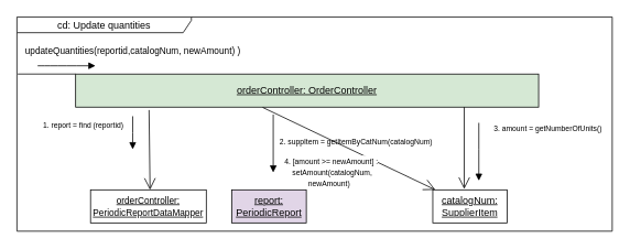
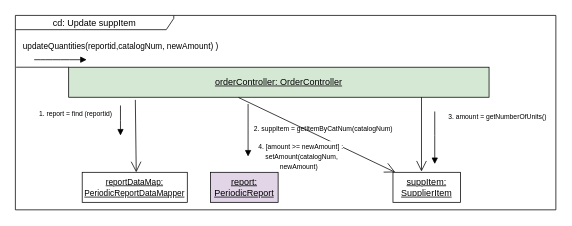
  <mxCell id="0" />
  <mxCell id="1" parent="0" />
- <mxCell id="2" value="cd: Update quantities" style="shape=umlFrame;whiteSpace=wrap;html=1;pointerEvents=0;width=211;height=19;" vertex="1" parent="1"><mxGeometry x="20" y="20" width="720" height="259" as="geometry" /></mxCell>
+ <mxCell id="2" value="cd: Update suppItem" style="shape=umlFrame;whiteSpace=wrap;html=1;pointerEvents=0;width=211;height=19;" vertex="1" parent="1"><mxGeometry x="20" y="20" width="720" height="259" as="geometry" /></mxCell>
  <mxCell id="3" style="edgeStyle=none;rounded=0;orthogonalLoop=1;jettySize=auto;html=1;endArrow=none;endFill=0;entryX=0;entryY=0;entryDx=0;entryDy=0;" edge="1" parent="1" target="4"><mxGeometry relative="1" as="geometry"><mxPoint x="21" y="89" as="sourcePoint" /></mxGeometry></mxCell>
  <mxCell id="4" value="&lt;u&gt;orderController: OrderController&lt;/u&gt;" style="html=1;whiteSpace=wrap;fillColor=#d5e8d4;" vertex="1" parent="1"><mxGeometry x="91" y="89" width="560" height="40" as="geometry" /></mxCell>
  <mxCell id="5" value="updateQuantities(reportid,catalogNum, newAmount) )" style="html=1;verticalAlign=bottom;endArrow=block;edgeStyle=orthogonalEdgeStyle;elbow=vertical;strokeColor=default;curved=1;shadow=0;" edge="1" parent="1"><mxGeometry x="1" y="46" width="80" relative="1" as="geometry"><mxPoint x="45" y="79" as="sourcePoint" /><mxPoint x="115" y="79" as="targetPoint" /><mxPoint x="45" y="37" as="offset" /></mxGeometry></mxCell>
  <mxCell id="6" value="&lt;u&gt;report: PeriodicReport&lt;/u&gt;" style="html=1;whiteSpace=wrap;fillColor=#e1d5e7;" vertex="1" parent="1"><mxGeometry x="280" y="229" width="90" height="40" as="geometry" /></mxCell>
  <mxCell id="7" value="&lt;font style=&quot;font-size: 9px;&quot;&gt;2. suppItem = getItemByCatNum(catalogNum)&lt;br&gt;&lt;/font&gt;" style="html=1;verticalAlign=bottom;endArrow=block;edgeStyle=elbowEdgeStyle;elbow=vertical;curved=0;rounded=0;" edge="1" parent="1"><mxGeometry x="0.2" y="100" width="80" relative="1" as="geometry"><mxPoint x="330" y="138" as="sourcePoint" /><mxPoint x="330" y="208" as="targetPoint" /><mxPoint as="offset" /><Array as="points"><mxPoint x="330" y="170" /></Array></mxGeometry></mxCell>
  <mxCell id="8" value="" style="endArrow=open;endFill=1;endSize=12;html=1;rounded=0;exitX=0.404;exitY=1.009;exitDx=0;exitDy=0;exitPerimeter=0;" edge="1" parent="1" source="4" target="12"><mxGeometry width="160" relative="1" as="geometry"><mxPoint x="393" y="129" as="sourcePoint" /><mxPoint x="521" y="279" as="targetPoint" /></mxGeometry></mxCell>
- <mxCell id="9" value="&lt;u&gt;&lt;font style=&quot;font-size: 11px;&quot;&gt;orderController: PeriodicReportDataMapper&lt;/font&gt;&lt;/u&gt;" style="html=1;whiteSpace=wrap;" vertex="1" parent="1"><mxGeometry x="109" y="229" width="140" height="40" as="geometry" /></mxCell>
+ <mxCell id="9" value="&lt;u&gt;&lt;font style=&quot;font-size: 11px;&quot;&gt;reportDataMap: PeriodicReportDataMapper&lt;/font&gt;&lt;/u&gt;" style="html=1;whiteSpace=wrap;" vertex="1" parent="1"><mxGeometry x="109" y="229" width="140" height="40" as="geometry" /></mxCell>
  <mxCell id="10" value="&lt;font style=&quot;font-size: 9px;&quot;&gt;1. report = find (reportid)&lt;br&gt;&lt;/font&gt;" style="html=1;verticalAlign=bottom;endArrow=block;edgeStyle=elbowEdgeStyle;elbow=vertical;curved=0;rounded=0;" edge="1" parent="1"><mxGeometry y="-60" width="80" relative="1" as="geometry"><mxPoint x="160" y="140" as="sourcePoint" /><mxPoint x="160" y="180" as="targetPoint" /><mxPoint as="offset" /></mxGeometry></mxCell>
  <mxCell id="11" value="" style="endArrow=open;endFill=1;endSize=12;html=1;rounded=0;exitX=0.305;exitY=1.088;exitDx=0;exitDy=0;entryX=0.444;entryY=0.021;entryDx=0;entryDy=0;entryPerimeter=0;exitPerimeter=0;" edge="1" parent="1"><mxGeometry width="160" relative="1" as="geometry"><mxPoint x="179.8" y="132.52" as="sourcePoint" /><mxPoint x="181" y="229" as="targetPoint" /></mxGeometry></mxCell>
- <mxCell id="12" value="&lt;u&gt;catalogNum: SupplierItem&lt;/u&gt;" style="html=1;whiteSpace=wrap;" vertex="1" parent="1"><mxGeometry x="523" y="229" width="90" height="40" as="geometry" /></mxCell>
+ <mxCell id="12" value="&lt;u&gt;suppItem: SupplierItem&lt;/u&gt;" style="html=1;whiteSpace=wrap;" vertex="1" parent="1"><mxGeometry x="523" y="229" width="90" height="40" as="geometry" /></mxCell>
  <mxCell id="13" value="" style="endArrow=open;endFill=1;endSize=12;html=1;rounded=0;entryX=0.415;entryY=-0.019;entryDx=0;entryDy=0;entryPerimeter=0;exitX=0.404;exitY=1.009;exitDx=0;exitDy=0;exitPerimeter=0;" edge="1" parent="1"><mxGeometry width="160" relative="1" as="geometry"><mxPoint x="561" y="129" as="sourcePoint" /><mxPoint x="561" y="228" as="targetPoint" /></mxGeometry></mxCell>
  <mxCell id="14" value="&lt;font style=&quot;font-size: 9px;&quot;&gt;4. [amount &amp;gt;= newAmount] :&lt;br&gt;&amp;nbsp;setAmount(catalogNum,&lt;br&gt;newAmount)&amp;nbsp;&amp;nbsp;&lt;br&gt;&lt;/font&gt;" style="html=1;verticalAlign=bottom;endArrow=block;edgeStyle=elbowEdgeStyle;elbow=vertical;curved=0;rounded=0;" edge="1" parent="1"><mxGeometry x="1" y="-179" width="80" relative="1" as="geometry"><mxPoint x="578.66" y="148" as="sourcePoint" /><mxPoint x="578.66" y="218" as="targetPoint" /><mxPoint y="12" as="offset" /><Array as="points"><mxPoint x="578.66" y="180" /></Array></mxGeometry></mxCell>
  <mxCell id="15" value="&lt;font style=&quot;font-size: 9px;&quot;&gt;3. amount = getNumberOfUnits&lt;span style=&quot;background-color: initial;&quot;&gt;()&lt;/span&gt;&lt;br&gt;&lt;/font&gt;" style="text;html=1;align=center;verticalAlign=middle;resizable=0;points=[];autosize=1;strokeColor=none;fillColor=none;" vertex="1" parent="1"><mxGeometry x="587" y="140" width="150" height="30" as="geometry" /></mxCell>
